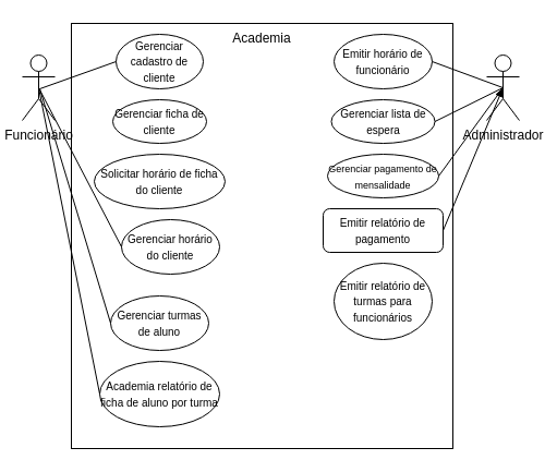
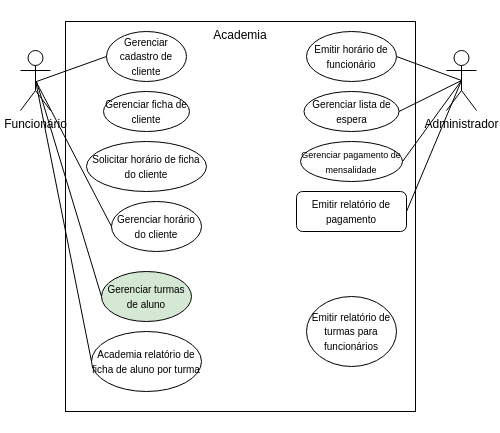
  <mxCell id="0" />
  <mxCell id="1" parent="0" />
  <mxCell id="2" value="" style="rounded=0;whiteSpace=wrap;html=1;" parent="1" vertex="1"><mxGeometry x="65" y="21" width="350" height="390" as="geometry" /></mxCell>
  <mxCell id="3" value="&lt;div&gt;Administrador&lt;/div&gt;&lt;div&gt;&lt;br&gt;&lt;/div&gt;" style="shape=umlActor;verticalLabelPosition=bottom;verticalAlign=top;html=1;outlineConnect=0;" parent="1" vertex="1"><mxGeometry x="446" y="50" width="30" height="60" as="geometry" /></mxCell>
  <mxCell id="4" value="&lt;div&gt;Funcionário&lt;/div&gt;&lt;div&gt;&lt;br&gt;&lt;/div&gt;" style="shape=umlActor;verticalLabelPosition=bottom;verticalAlign=top;html=1;outlineConnect=0;" parent="1" vertex="1"><mxGeometry x="20" y="50" width="30" height="60" as="geometry" /></mxCell>
  <mxCell id="5" value="Academia" style="text;html=1;align=center;verticalAlign=middle;whiteSpace=wrap;rounded=0;" parent="1" vertex="1"><mxGeometry x="210" y="20" width="60" height="30" as="geometry" /></mxCell>
  <mxCell id="6" value="&lt;font style=&quot;font-size: 10px;&quot;&gt;Gerenciar cadastro de cliente&lt;/font&gt;" style="ellipse;whiteSpace=wrap;html=1;" parent="1" vertex="1"><mxGeometry x="106" y="31" width="80" height="50" as="geometry" /></mxCell>
  <mxCell id="7" value="&lt;font size=&quot;1&quot;&gt;Emitir horário de funcionário&lt;/font&gt;" style="ellipse;whiteSpace=wrap;html=1;" parent="1" vertex="1"><mxGeometry x="306" y="31" width="90" height="50" as="geometry" /></mxCell>
  <mxCell id="8" value="&lt;font style=&quot;font-size: 10px;&quot;&gt;Gerenciar horário do cliente&lt;br&gt;&lt;/font&gt;" style="ellipse;whiteSpace=wrap;html=1;" parent="1" vertex="1"><mxGeometry x="111" y="201" width="90" height="50" as="geometry" /></mxCell>
- <mxCell id="9" value="&lt;font style=&quot;font-size: 10px;&quot;&gt;Gerenciar turmas de aluno&lt;br&gt;&lt;/font&gt;" style="ellipse;whiteSpace=wrap;html=1;" parent="1" vertex="1"><mxGeometry x="101" y="271" width="90" height="50" as="geometry" /></mxCell>
+ <mxCell id="9" value="&lt;font style=&quot;font-size: 10px;&quot;&gt;Gerenciar turmas de aluno&lt;br&gt;&lt;/font&gt;" style="ellipse;whiteSpace=wrap;html=1;fillColor=#d5e8d4;" parent="1" vertex="1"><mxGeometry x="101" y="271" width="90" height="50" as="geometry" /></mxCell>
  <mxCell id="10" value="&lt;font style=&quot;font-size: 10px;&quot;&gt;Academia relatório de ficha de aluno por turma&lt;br&gt;&lt;/font&gt;" style="ellipse;whiteSpace=wrap;html=1;" parent="1" vertex="1"><mxGeometry x="91" y="331" width="110" height="60" as="geometry" /></mxCell>
- <mxCell id="11" value="&lt;font style=&quot;font-size: 10px;&quot;&gt;Emitir relatório de turmas para funcionários&lt;br&gt;&lt;/font&gt;" style="ellipse;whiteSpace=wrap;html=1;" parent="1" vertex="1"><mxGeometry x="306" y="241" width="90" height="70" as="geometry" /></mxCell>
+ <mxCell id="11" value="&lt;font style=&quot;font-size: 10px;&quot;&gt;Emitir relatório de turmas para funcionários&lt;br&gt;&lt;/font&gt;" style="ellipse;whiteSpace=wrap;html=1;" parent="1" vertex="1"><mxGeometry x="306" y="296" width="90" height="70" as="geometry" /></mxCell>
  <mxCell id="12" value="" style="endArrow=none;html=1;rounded=0;entryX=0;entryY=0.5;entryDx=0;entryDy=0;exitX=0.5;exitY=0.5;exitDx=0;exitDy=0;exitPerimeter=0;" parent="1" source="4" target="8" edge="1"><mxGeometry width="50" height="50" relative="1" as="geometry"><mxPoint x="46" y="91" as="sourcePoint" /><mxPoint x="116" y="116" as="targetPoint" /></mxGeometry></mxCell>
  <mxCell id="13" value="" style="endArrow=none;html=1;rounded=0;entryX=0;entryY=0.5;entryDx=0;entryDy=0;" parent="1" target="9" edge="1"><mxGeometry width="50" height="50" relative="1" as="geometry"><mxPoint x="36" y="81" as="sourcePoint" /><mxPoint x="86" y="31" as="targetPoint" /></mxGeometry></mxCell>
  <mxCell id="14" value="" style="endArrow=none;html=1;rounded=0;exitX=0.5;exitY=0.5;exitDx=0;exitDy=0;exitPerimeter=0;entryX=0;entryY=0.5;entryDx=0;entryDy=0;" parent="1" source="4" target="10" edge="1"><mxGeometry width="50" height="50" relative="1" as="geometry"><mxPoint x="36" y="91" as="sourcePoint" /><mxPoint x="86" y="41" as="targetPoint" /></mxGeometry></mxCell>
  <mxCell id="15" value="" style="endArrow=none;html=1;rounded=0;entryX=0.5;entryY=0.5;entryDx=0;entryDy=0;entryPerimeter=0;exitX=1;exitY=0.5;exitDx=0;exitDy=0;" parent="1" source="7" target="3" edge="1"><mxGeometry width="50" height="50" relative="1" as="geometry"><mxPoint x="426" y="131" as="sourcePoint" /><mxPoint x="476" y="81" as="targetPoint" /></mxGeometry></mxCell>
  <mxCell id="16" value="" style="endArrow=none;html=1;rounded=0;entryX=0;entryY=0.5;entryDx=0;entryDy=0;" parent="1" target="6" edge="1"><mxGeometry width="50" height="50" relative="1" as="geometry"><mxPoint x="36" y="81" as="sourcePoint" /><mxPoint x="86" y="31" as="targetPoint" /></mxGeometry></mxCell>
  <mxCell id="17" value="&lt;font style=&quot;font-size: 10px;&quot;&gt;Gerenciar ficha de cliente&lt;/font&gt;" style="ellipse;whiteSpace=wrap;html=1;" vertex="1" parent="1"><mxGeometry x="103" y="91" width="86" height="40" as="geometry" /></mxCell>
  <mxCell id="18" value="&lt;font style=&quot;font-size: 10px;&quot;&gt;Solicitar horário de ficha do cliente&lt;/font&gt;" style="ellipse;whiteSpace=wrap;html=1;" vertex="1" parent="1"><mxGeometry x="86" y="141" width="120" height="50" as="geometry" /></mxCell>
  <mxCell id="19" value="&lt;font style=&quot;font-size: 10px;&quot;&gt;Gerenciar lista de espera&lt;/font&gt;" style="ellipse;whiteSpace=wrap;html=1;" vertex="1" parent="1"><mxGeometry x="303.5" y="91" width="95" height="40" as="geometry" /></mxCell>
  <mxCell id="20" value="&lt;font style=&quot;font-size: 9px;&quot;&gt;Gerenciar pagamento de mensalidade&lt;/font&gt;" style="ellipse;whiteSpace=wrap;html=1;" vertex="1" parent="1"><mxGeometry x="300" y="141" width="102" height="40" as="geometry" /></mxCell>
  <mxCell id="21" value="&lt;font style=&quot;font-size: 10px;&quot;&gt;Emitir relatório de pagamento&lt;/font&gt;" style="whiteSpace=wrap;html=1;rounded=1;" vertex="1" parent="1"><mxGeometry x="296" y="191" width="110" height="40" as="geometry" /></mxCell>
  <mxCell id="22" value="" style="endArrow=none;html=1;rounded=0;entryX=0.5;entryY=0.5;entryDx=0;entryDy=0;entryPerimeter=0;exitX=1;exitY=0.5;exitDx=0;exitDy=0;" edge="1" parent="1" source="19" target="3"><mxGeometry width="50" height="50" relative="1" as="geometry"><mxPoint x="516" y="331" as="sourcePoint" /><mxPoint x="566" y="281" as="targetPoint" /></mxGeometry></mxCell>
  <mxCell id="23" value="" style="endArrow=none;html=1;rounded=0;entryX=0.5;entryY=0.5;entryDx=0;entryDy=0;entryPerimeter=0;exitX=1;exitY=0.5;exitDx=0;exitDy=0;" edge="1" parent="1" source="20" target="3"><mxGeometry width="50" height="50" relative="1" as="geometry"><mxPoint x="506" y="371" as="sourcePoint" /><mxPoint x="556" y="321" as="targetPoint" /></mxGeometry></mxCell>
- <mxCell id="24" value="" style="endArrow=block;html=1;rounded=0;entryX=0.5;entryY=0.5;entryDx=0;entryDy=0;entryPerimeter=0;exitX=1;exitY=0.5;exitDx=0;exitDy=0;" edge="1" parent="1" source="21" target="3"><mxGeometry width="50" height="50" relative="1" as="geometry"><mxPoint x="506" y="391" as="sourcePoint" /><mxPoint x="556" y="341" as="targetPoint" /></mxGeometry></mxCell>
+ <mxCell id="24" value="" style="endArrow=none;html=1;rounded=0;entryX=0.5;entryY=0.5;entryDx=0;entryDy=0;entryPerimeter=0;exitX=1;exitY=0.5;exitDx=0;exitDy=0;" edge="1" parent="1" source="21" target="3"><mxGeometry width="50" height="50" relative="1" as="geometry"><mxPoint x="506" y="391" as="sourcePoint" /><mxPoint x="556" y="341" as="targetPoint" /></mxGeometry></mxCell>
